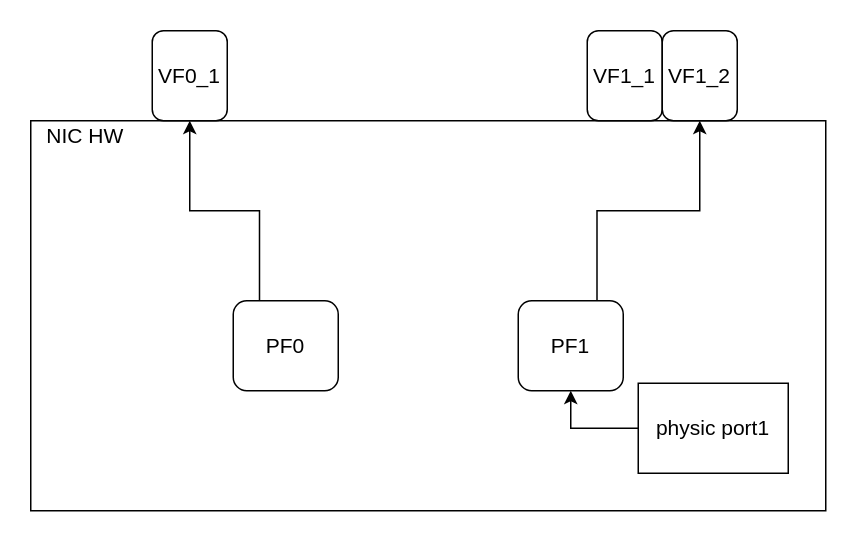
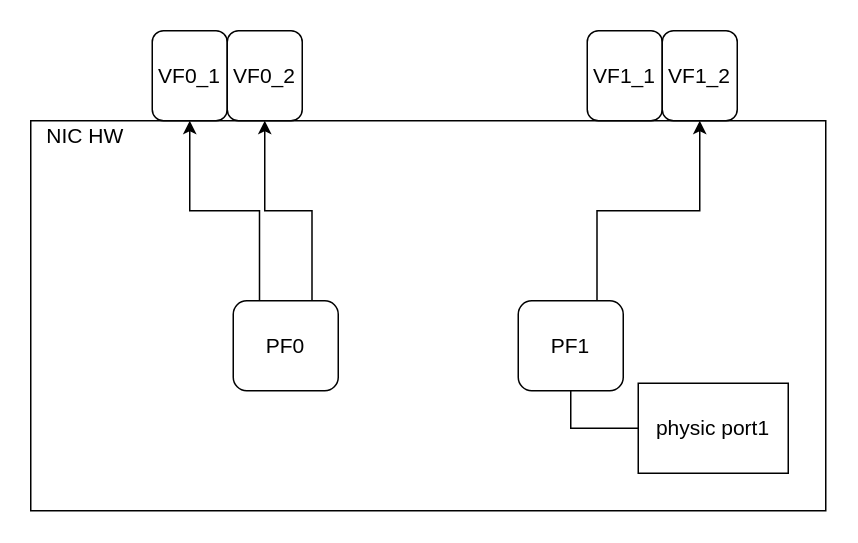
  <mxCell id="0" />
  <mxCell id="1" parent="0" />
  <mxCell id="2" value="" style="rounded=0;whiteSpace=wrap;html=1;" vertex="1" parent="1"><mxGeometry x="20" y="80" width="530" height="260" as="geometry" /></mxCell>
  <mxCell id="3" value="&lt;font style=&quot;font-size: 14px&quot;&gt;NIC HW&lt;/font&gt;" style="text;html=1;align=center;verticalAlign=middle;resizable=0;points=[];autosize=1;" vertex="1" parent="1"><mxGeometry x="21" y="80" width="70" height="20" as="geometry" /></mxCell>
- <mxCell id="4" style="edgeStyle=orthogonalEdgeStyle;rounded=0;orthogonalLoop=1;jettySize=auto;html=1;exitX=0;exitY=0.5;exitDx=0;exitDy=0;entryX=0.5;entryY=1;entryDx=0;entryDy=0;" edge="1" parent="1" source="5" target="10"><mxGeometry relative="1" as="geometry" /></mxCell>
+ <mxCell id="4" style="edgeStyle=orthogonalEdgeStyle;rounded=0;orthogonalLoop=1;jettySize=auto;html=1;exitX=0;exitY=0.5;exitDx=0;exitDy=0;entryX=0.5;entryY=1;entryDx=0;entryDy=0;endArrow=none;" edge="1" parent="1" source="5" target="10"><mxGeometry relative="1" as="geometry" /></mxCell>
  <mxCell id="5" value="&lt;font style=&quot;font-size: 14px&quot;&gt;physic port1&lt;/font&gt;" style="rounded=0;whiteSpace=wrap;html=1;" vertex="1" parent="1"><mxGeometry x="425" y="255" width="100" height="60" as="geometry" /></mxCell>
  <mxCell id="6" style="edgeStyle=orthogonalEdgeStyle;rounded=0;orthogonalLoop=1;jettySize=auto;html=1;exitX=0.25;exitY=0;exitDx=0;exitDy=0;" edge="1" parent="1" source="8" target="11"><mxGeometry relative="1" as="geometry" /></mxCell>
+ <mxCell id="7" style="edgeStyle=orthogonalEdgeStyle;rounded=0;orthogonalLoop=1;jettySize=auto;html=1;exitX=0.75;exitY=0;exitDx=0;exitDy=0;" edge="1" parent="1" source="8" target="13"><mxGeometry relative="1" as="geometry" /></mxCell>
  <mxCell id="8" value="&lt;font style=&quot;font-size: 14px&quot;&gt;PF0&lt;/font&gt;" style="rounded=1;whiteSpace=wrap;html=1;" vertex="1" parent="1"><mxGeometry x="155" y="200" width="70" height="60" as="geometry" /></mxCell>
  <mxCell id="9" style="edgeStyle=orthogonalEdgeStyle;rounded=0;orthogonalLoop=1;jettySize=auto;html=1;exitX=0.75;exitY=0;exitDx=0;exitDy=0;" edge="1" parent="1" source="10" target="14"><mxGeometry relative="1" as="geometry" /></mxCell>
  <mxCell id="10" value="&lt;font style=&quot;font-size: 14px&quot;&gt;PF1&lt;/font&gt;" style="rounded=1;whiteSpace=wrap;html=1;" vertex="1" parent="1"><mxGeometry x="345" y="200" width="70" height="60" as="geometry" /></mxCell>
  <mxCell id="11" value="&lt;font style=&quot;font-size: 14px&quot;&gt;VF0_1&lt;/font&gt;" style="rounded=1;whiteSpace=wrap;html=1;" vertex="1" parent="1"><mxGeometry x="101" y="20" width="50" height="60" as="geometry" /></mxCell>
  <mxCell id="12" value="&lt;font style=&quot;font-size: 14px&quot;&gt;VF1_1&lt;/font&gt;" style="rounded=1;whiteSpace=wrap;html=1;" vertex="1" parent="1"><mxGeometry x="391" y="20" width="50" height="60" as="geometry" /></mxCell>
+ <mxCell id="13" value="&lt;font style=&quot;font-size: 14px&quot;&gt;VF0_2&lt;/font&gt;" style="rounded=1;whiteSpace=wrap;html=1;" vertex="1" parent="1"><mxGeometry x="151" y="20" width="50" height="60" as="geometry" /></mxCell>
  <mxCell id="14" value="&lt;font style=&quot;font-size: 14px&quot;&gt;VF1_2&lt;/font&gt;" style="rounded=1;whiteSpace=wrap;html=1;" vertex="1" parent="1"><mxGeometry x="441" y="20" width="50" height="60" as="geometry" /></mxCell>
